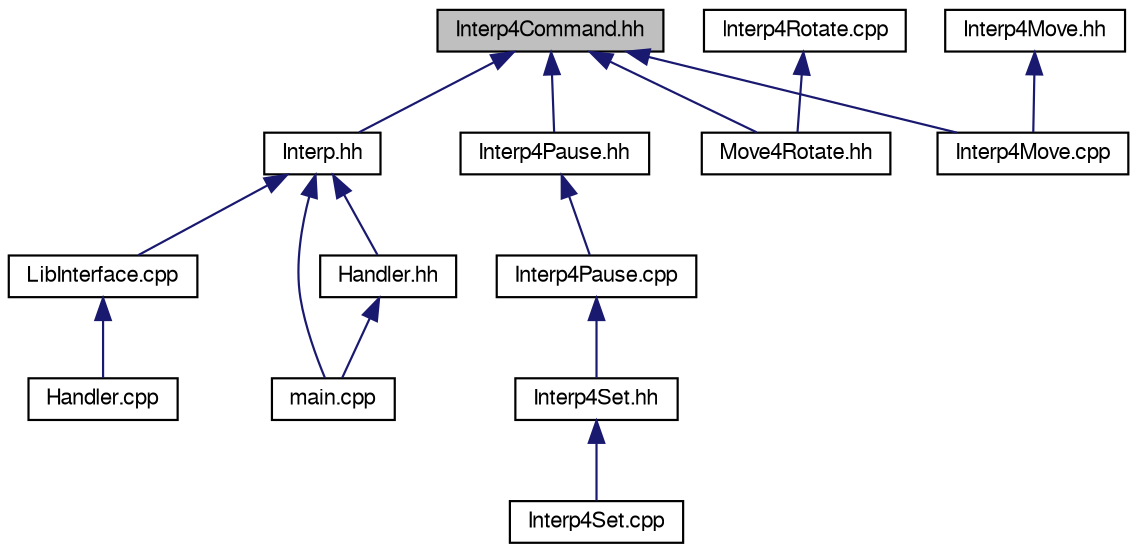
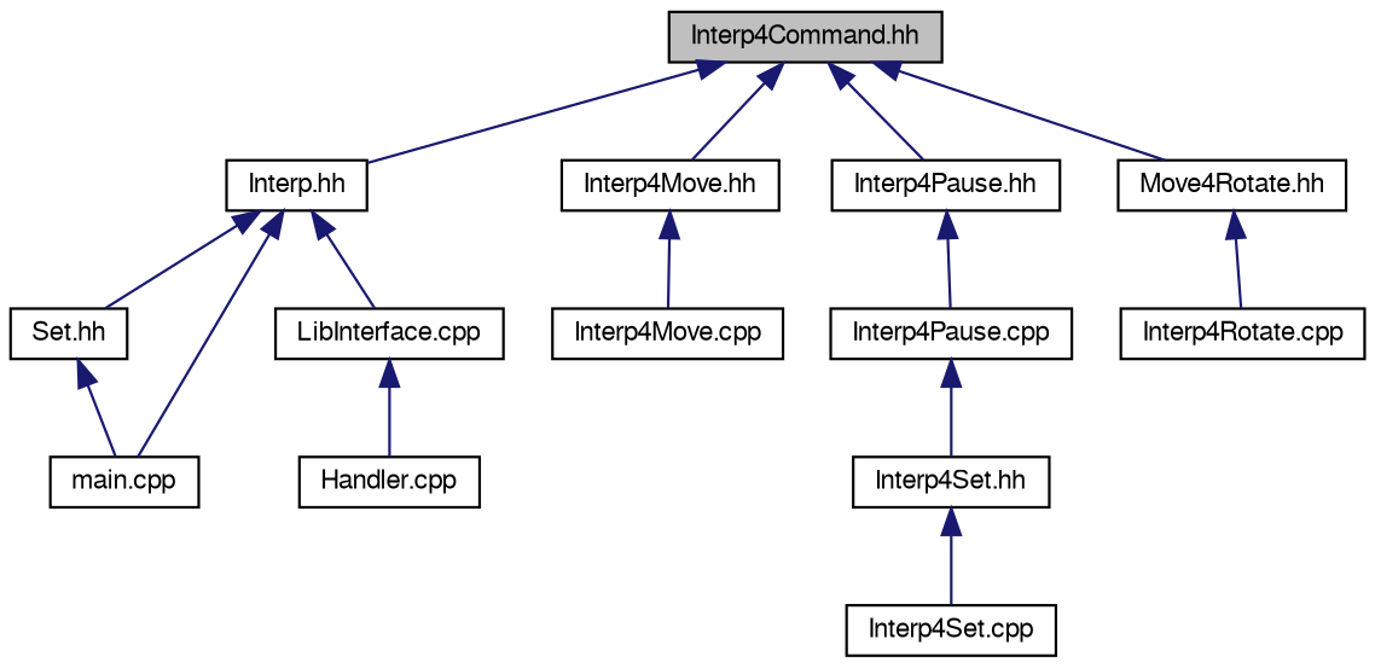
  digraph {
    node [color=black fillcolor=white fontname=FreeSans fontsize=10 shape=record style=filled]
    edge [color=midnightblue dir=back fontname=FreeSans fontsize=10 labelfontname=FreeSans labelfontsize=10 style=solid]
    n1 [fillcolor=grey75 fontcolor=black height=0.2 label="Interp4Command.hh" width=0.4]
    n2 [height=0.2 label="Interp.hh" width=0.4]
    n3 [height=0.2 label="Interp4Move.hh" width=0.4]
    n4 [height=0.2 label="Interp4Pause.hh" width=0.4]
    n5 [height=0.2 label="Move4Rotate.hh" width=0.4]
-   n6 [height=0.2 label="Handler.hh" width=0.4]
+   n6 [height=0.2 label="Set.hh" width=0.4]
    n7 [height=0.2 label="main.cpp" width=0.4]
    n8 [height=0.2 label="LibInterface.cpp" width=0.4]
    n9 [height=0.2 label="Interp4Move.cpp" width=0.4]
    n10 [height=0.2 label="Interp4Pause.cpp" width=0.4]
    n11 [height=0.2 label="Interp4Rotate.cpp" width=0.4]
    n12 [height=0.2 label="Interp4Set.hh" width=0.4]
    n13 [height=0.2 label="Interp4Set.cpp" width=0.4]
    n14 [height=0.2 label="Handler.cpp" width=0.4]
    n1 -> n2
-   n1 -> n9
+   n1 -> n3
    n1 -> n4
    n1 -> n5
    n2 -> n6
    n2 -> n7
    n2 -> n8
    n3 -> n9
    n4 -> n10
-   n11 -> n5
+   n5 -> n11
    n6 -> n7
    n8 -> n14
    n10 -> n12
    n12 -> n13
  }
